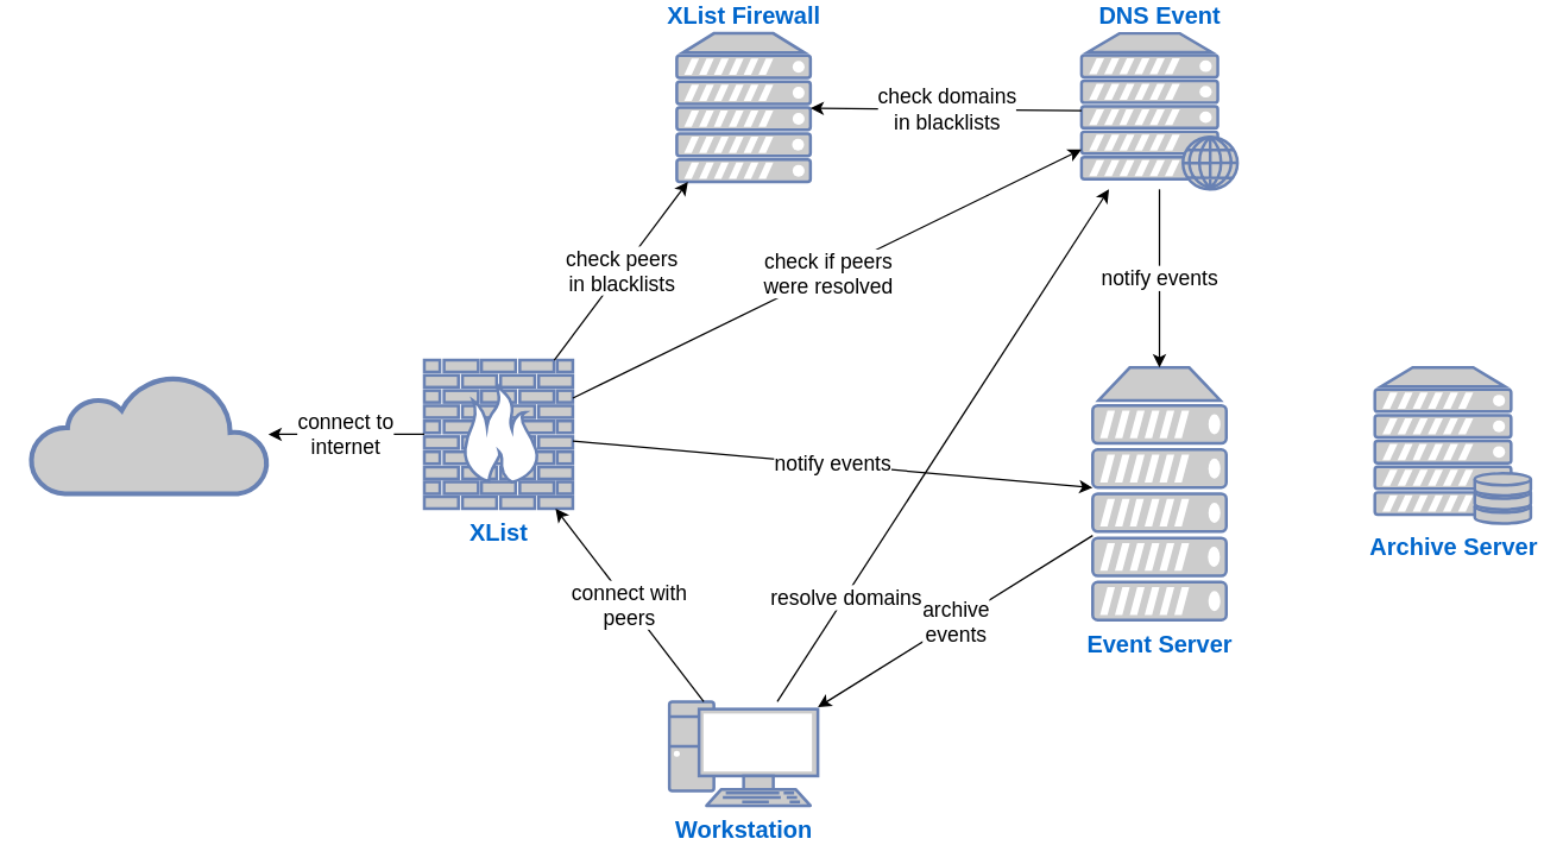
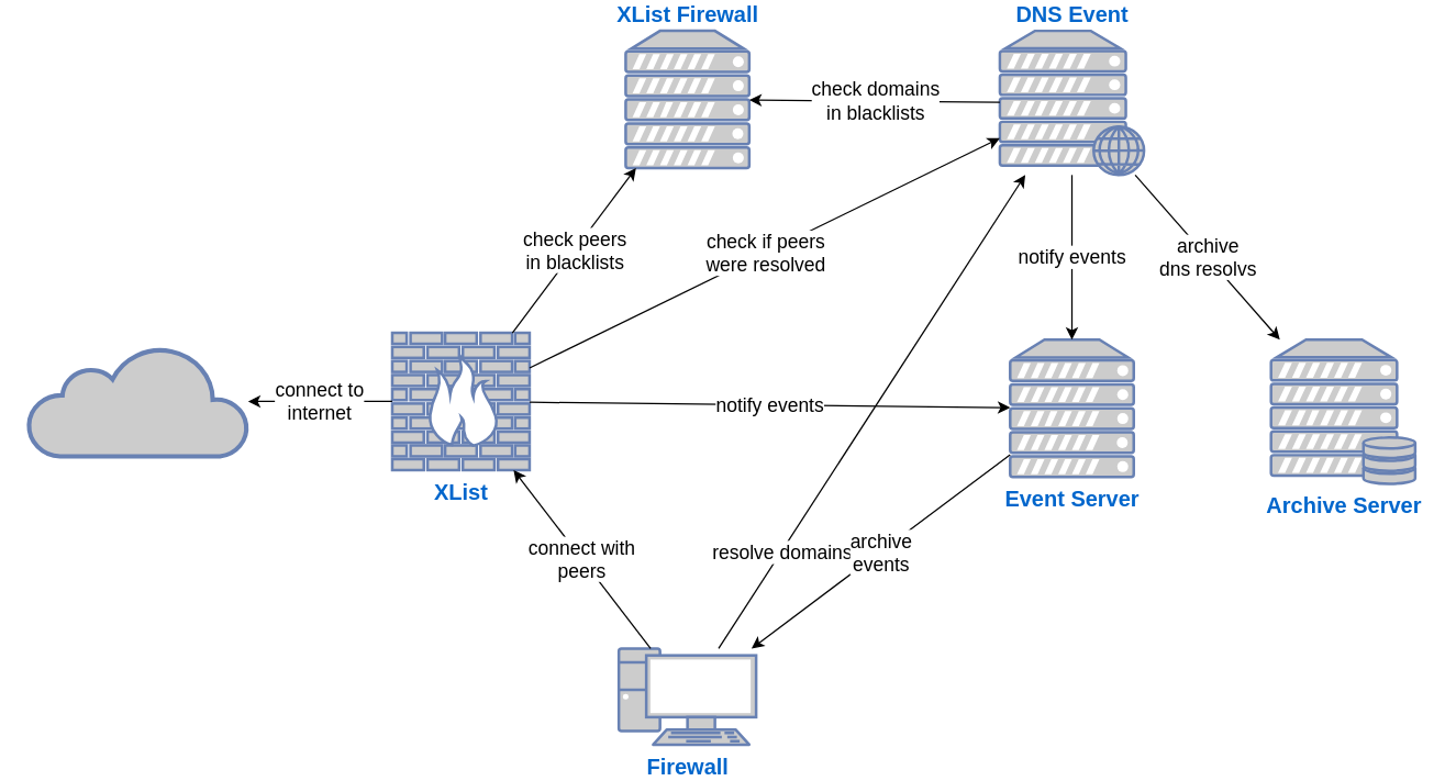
  <mxCell id="0" />
  <mxCell id="1" parent="0" />
  <mxCell id="2" value="Archive Server" style="fontColor=#0066CC;verticalAlign=top;verticalLabelPosition=bottom;labelPosition=center;align=center;html=1;outlineConnect=0;fillColor=#CCCCCC;strokeColor=#6881B3;gradientColor=none;gradientDirection=north;strokeWidth=2;shape=mxgraph.networks.server_storage;fontStyle=1;fontSize=16;" parent="1" vertex="1"><mxGeometry x="925" y="245" width="105" height="105" as="geometry" /></mxCell>
  <mxCell id="3" value="XList" style="fontColor=#0066CC;verticalAlign=top;verticalLabelPosition=bottom;labelPosition=center;align=center;html=1;outlineConnect=0;fillColor=#CCCCCC;strokeColor=#6881B3;gradientColor=none;gradientDirection=north;strokeWidth=2;shape=mxgraph.networks.firewall;fontStyle=1;fontSize=16;" parent="1" vertex="1"><mxGeometry x="285" y="240" width="100" height="100" as="geometry" /></mxCell>
- <mxCell id="4" value="Event Server" style="fontColor=#0066CC;verticalAlign=top;verticalLabelPosition=bottom;labelPosition=center;align=center;html=1;outlineConnect=0;fillColor=#CCCCCC;strokeColor=#6881B3;gradientColor=none;gradientDirection=north;strokeWidth=2;shape=mxgraph.networks.server;fontStyle=1;fontSize=16;" parent="1" vertex="1"><mxGeometry x="735" y="245" width="90" height="170" as="geometry" /></mxCell>
+ <mxCell id="4" value="Event Server" style="fontColor=#0066CC;verticalAlign=top;verticalLabelPosition=bottom;labelPosition=center;align=center;html=1;outlineConnect=0;fillColor=#CCCCCC;strokeColor=#6881B3;gradientColor=none;gradientDirection=north;strokeWidth=2;shape=mxgraph.networks.server;fontStyle=1;fontSize=16;" parent="1" vertex="1"><mxGeometry x="735" y="245" width="90" height="100" as="geometry" /></mxCell>
  <mxCell id="5" value="DNS Event" style="fontColor=#0066CC;verticalAlign=bottom;verticalLabelPosition=top;labelPosition=center;align=center;html=1;outlineConnect=0;fillColor=#CCCCCC;strokeColor=#6881B3;gradientColor=none;gradientDirection=north;strokeWidth=2;shape=mxgraph.networks.web_server;fontStyle=1;fontSize=16;" parent="1" vertex="1"><mxGeometry x="727.5" y="20" width="105" height="105" as="geometry" /></mxCell>
  <mxCell id="6" value="XList Firewall" style="fontColor=#0066CC;verticalAlign=bottom;verticalLabelPosition=top;labelPosition=center;align=center;html=1;outlineConnect=0;fillColor=#CCCCCC;strokeColor=#6881B3;gradientColor=none;gradientDirection=north;strokeWidth=2;shape=mxgraph.networks.server;fontStyle=1;fontSize=16;" parent="1" vertex="1"><mxGeometry x="455" y="20" width="90" height="100" as="geometry" /></mxCell>
  <mxCell id="7" value="" style="html=1;outlineConnect=0;fillColor=#CCCCCC;strokeColor=#6881B3;gradientColor=none;gradientDirection=north;strokeWidth=2;shape=mxgraph.networks.cloud;fontColor=#ffffff;" parent="1" vertex="1"><mxGeometry x="20" y="250" width="160" height="80" as="geometry" /></mxCell>
- <mxCell id="8" value="Workstation" style="fontColor=#0066CC;verticalAlign=top;verticalLabelPosition=bottom;labelPosition=center;align=center;html=1;outlineConnect=0;fillColor=#CCCCCC;strokeColor=#6881B3;gradientColor=none;gradientDirection=north;strokeWidth=2;shape=mxgraph.networks.pc;fontStyle=1;fontSize=16;" parent="1" vertex="1"><mxGeometry x="450" y="470" width="100" height="70" as="geometry" /></mxCell>
+ <mxCell id="8" value="Firewall" style="fontColor=#0066CC;verticalAlign=top;verticalLabelPosition=bottom;labelPosition=center;align=center;html=1;outlineConnect=0;fillColor=#CCCCCC;strokeColor=#6881B3;gradientColor=none;gradientDirection=north;strokeWidth=2;shape=mxgraph.networks.pc;fontStyle=1;fontSize=16;" parent="1" vertex="1"><mxGeometry x="450" y="470" width="100" height="70" as="geometry" /></mxCell>
  <mxCell id="9" value="check domains&lt;br style=&quot;font-size: 14px;&quot;&gt;in blacklists" style="endArrow=classic;html=1;fontSize=14;" parent="1" source="5" target="6" edge="1"><mxGeometry width="50" height="50" relative="1" as="geometry"><mxPoint x="545" y="400" as="sourcePoint" /><mxPoint x="595" y="350" as="targetPoint" /></mxGeometry></mxCell>
  <mxCell id="10" value="check if peers&lt;br style=&quot;font-size: 14px;&quot;&gt;were resolved" style="endArrow=classic;html=1;fontSize=14;" parent="1" source="3" target="5" edge="1"><mxGeometry width="50" height="50" relative="1" as="geometry"><mxPoint x="435" y="290" as="sourcePoint" /><mxPoint x="485" y="240" as="targetPoint" /></mxGeometry></mxCell>
  <mxCell id="11" value="check peers&lt;br style=&quot;font-size: 14px;&quot;&gt;in blacklists" style="endArrow=classic;html=1;fontSize=14;" parent="1" source="3" target="6" edge="1"><mxGeometry width="50" height="50" relative="1" as="geometry"><mxPoint x="545" y="390" as="sourcePoint" /><mxPoint x="595" y="340" as="targetPoint" /></mxGeometry></mxCell>
  <mxCell id="12" value="resolve domains" style="endArrow=classic;html=1;fontSize=14;" parent="1" source="8" target="5" edge="1"><mxGeometry x="-0.591" y="-1" width="50" height="50" relative="1" as="geometry"><mxPoint x="545" y="380" as="sourcePoint" /><mxPoint x="595" y="330" as="targetPoint" /><mxPoint as="offset" /></mxGeometry></mxCell>
  <mxCell id="13" value="connect with&lt;br style=&quot;font-size: 14px;&quot;&gt;peers" style="endArrow=classic;html=1;fontSize=14;" parent="1" source="8" target="3" edge="1"><mxGeometry width="50" height="50" relative="1" as="geometry"><mxPoint x="545" y="380" as="sourcePoint" /><mxPoint x="595" y="330" as="targetPoint" /></mxGeometry></mxCell>
  <mxCell id="14" value="connect to&lt;br style=&quot;font-size: 14px;&quot;&gt;internet" style="endArrow=classic;html=1;fontSize=14;" parent="1" source="3" target="7" edge="1"><mxGeometry width="50" height="50" relative="1" as="geometry"><mxPoint x="545" y="370" as="sourcePoint" /><mxPoint x="595" y="320" as="targetPoint" /></mxGeometry></mxCell>
  <mxCell id="15" value="notify events" style="endArrow=classic;html=1;fontSize=14;" parent="1" source="3" target="4" edge="1"><mxGeometry width="50" height="50" relative="1" as="geometry"><mxPoint x="545" y="370" as="sourcePoint" /><mxPoint x="595" y="320" as="targetPoint" /></mxGeometry></mxCell>
  <mxCell id="16" value="archive&lt;br style=&quot;font-size: 14px;&quot;&gt;events" style="endArrow=classic;html=1;fontSize=14;" parent="1" source="4" target="8" edge="1"><mxGeometry width="50" height="50" relative="1" as="geometry"><mxPoint x="545" y="370" as="sourcePoint" /><mxPoint x="595" y="320" as="targetPoint" /></mxGeometry></mxCell>
+ <mxCell id="17" value="archive&lt;br style=&quot;font-size: 14px;&quot;&gt;dns resolvs" style="endArrow=classic;html=1;fontSize=14;" parent="1" source="5" target="2" edge="1"><mxGeometry width="50" height="50" relative="1" as="geometry"><mxPoint x="545" y="360" as="sourcePoint" /><mxPoint x="595" y="310" as="targetPoint" /></mxGeometry></mxCell>
  <mxCell id="18" value="notify events" style="endArrow=classic;html=1;fontSize=14;" parent="1" source="5" target="4" edge="1"><mxGeometry width="50" height="50" relative="1" as="geometry"><mxPoint x="545" y="350" as="sourcePoint" /><mxPoint x="595" y="300" as="targetPoint" /></mxGeometry></mxCell>
